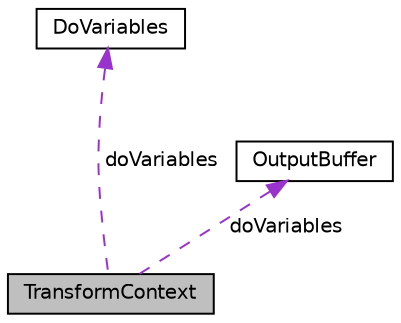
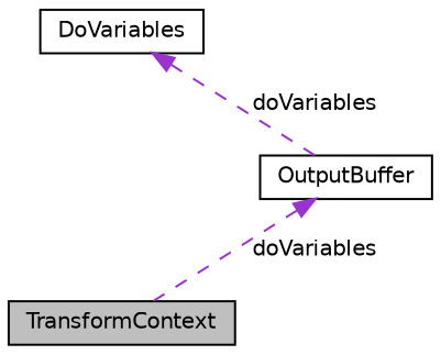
  digraph {
    node [color=black fillcolor=white fontname=Helvetica fontsize=10 shape=record style=filled]
    edge [color=darkorchid3 dir=back fontname=Helvetica fontsize=10 labelfontname=Helvetica labelfontsize=10 style=dashed]
    n1 [fillcolor=grey75 fontcolor=black height=0.2 label=TransformContext width=0.4]
    n2 [height=0.2 label=DoVariables width=0.4]
    n3 [height=0.2 label=OutputBuffer width=0.4]
-   n2 -> n1 [label=" doVariables"]
+   n2 -> n3 [label=" doVariables"]
    n3 -> n1 [label=" doVariables"]
  }
